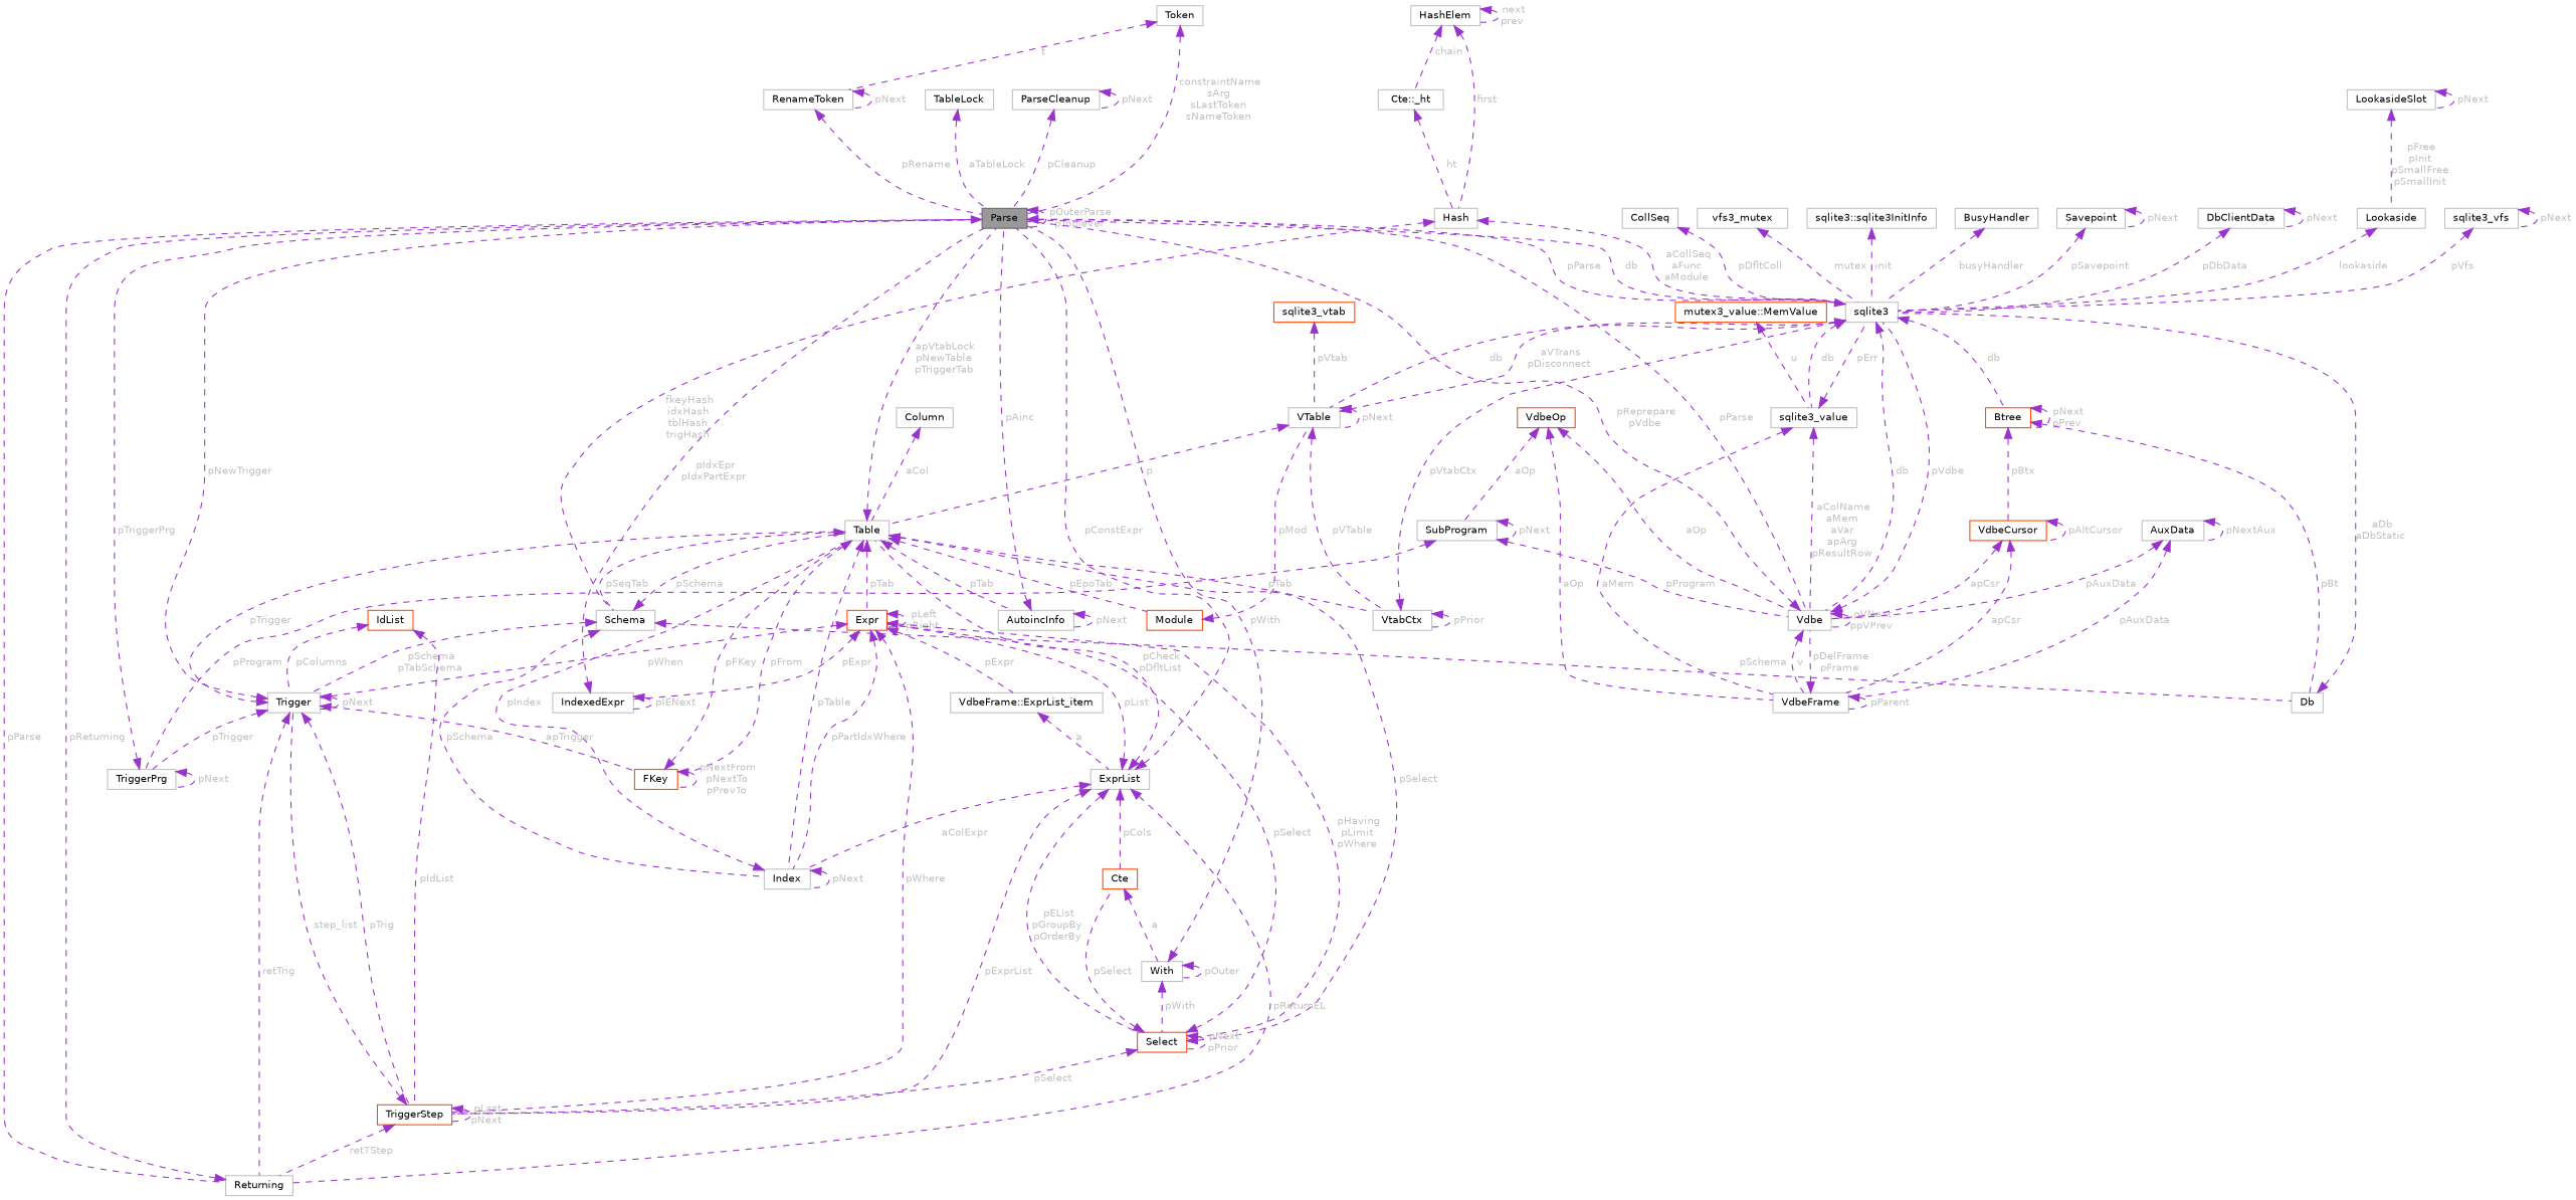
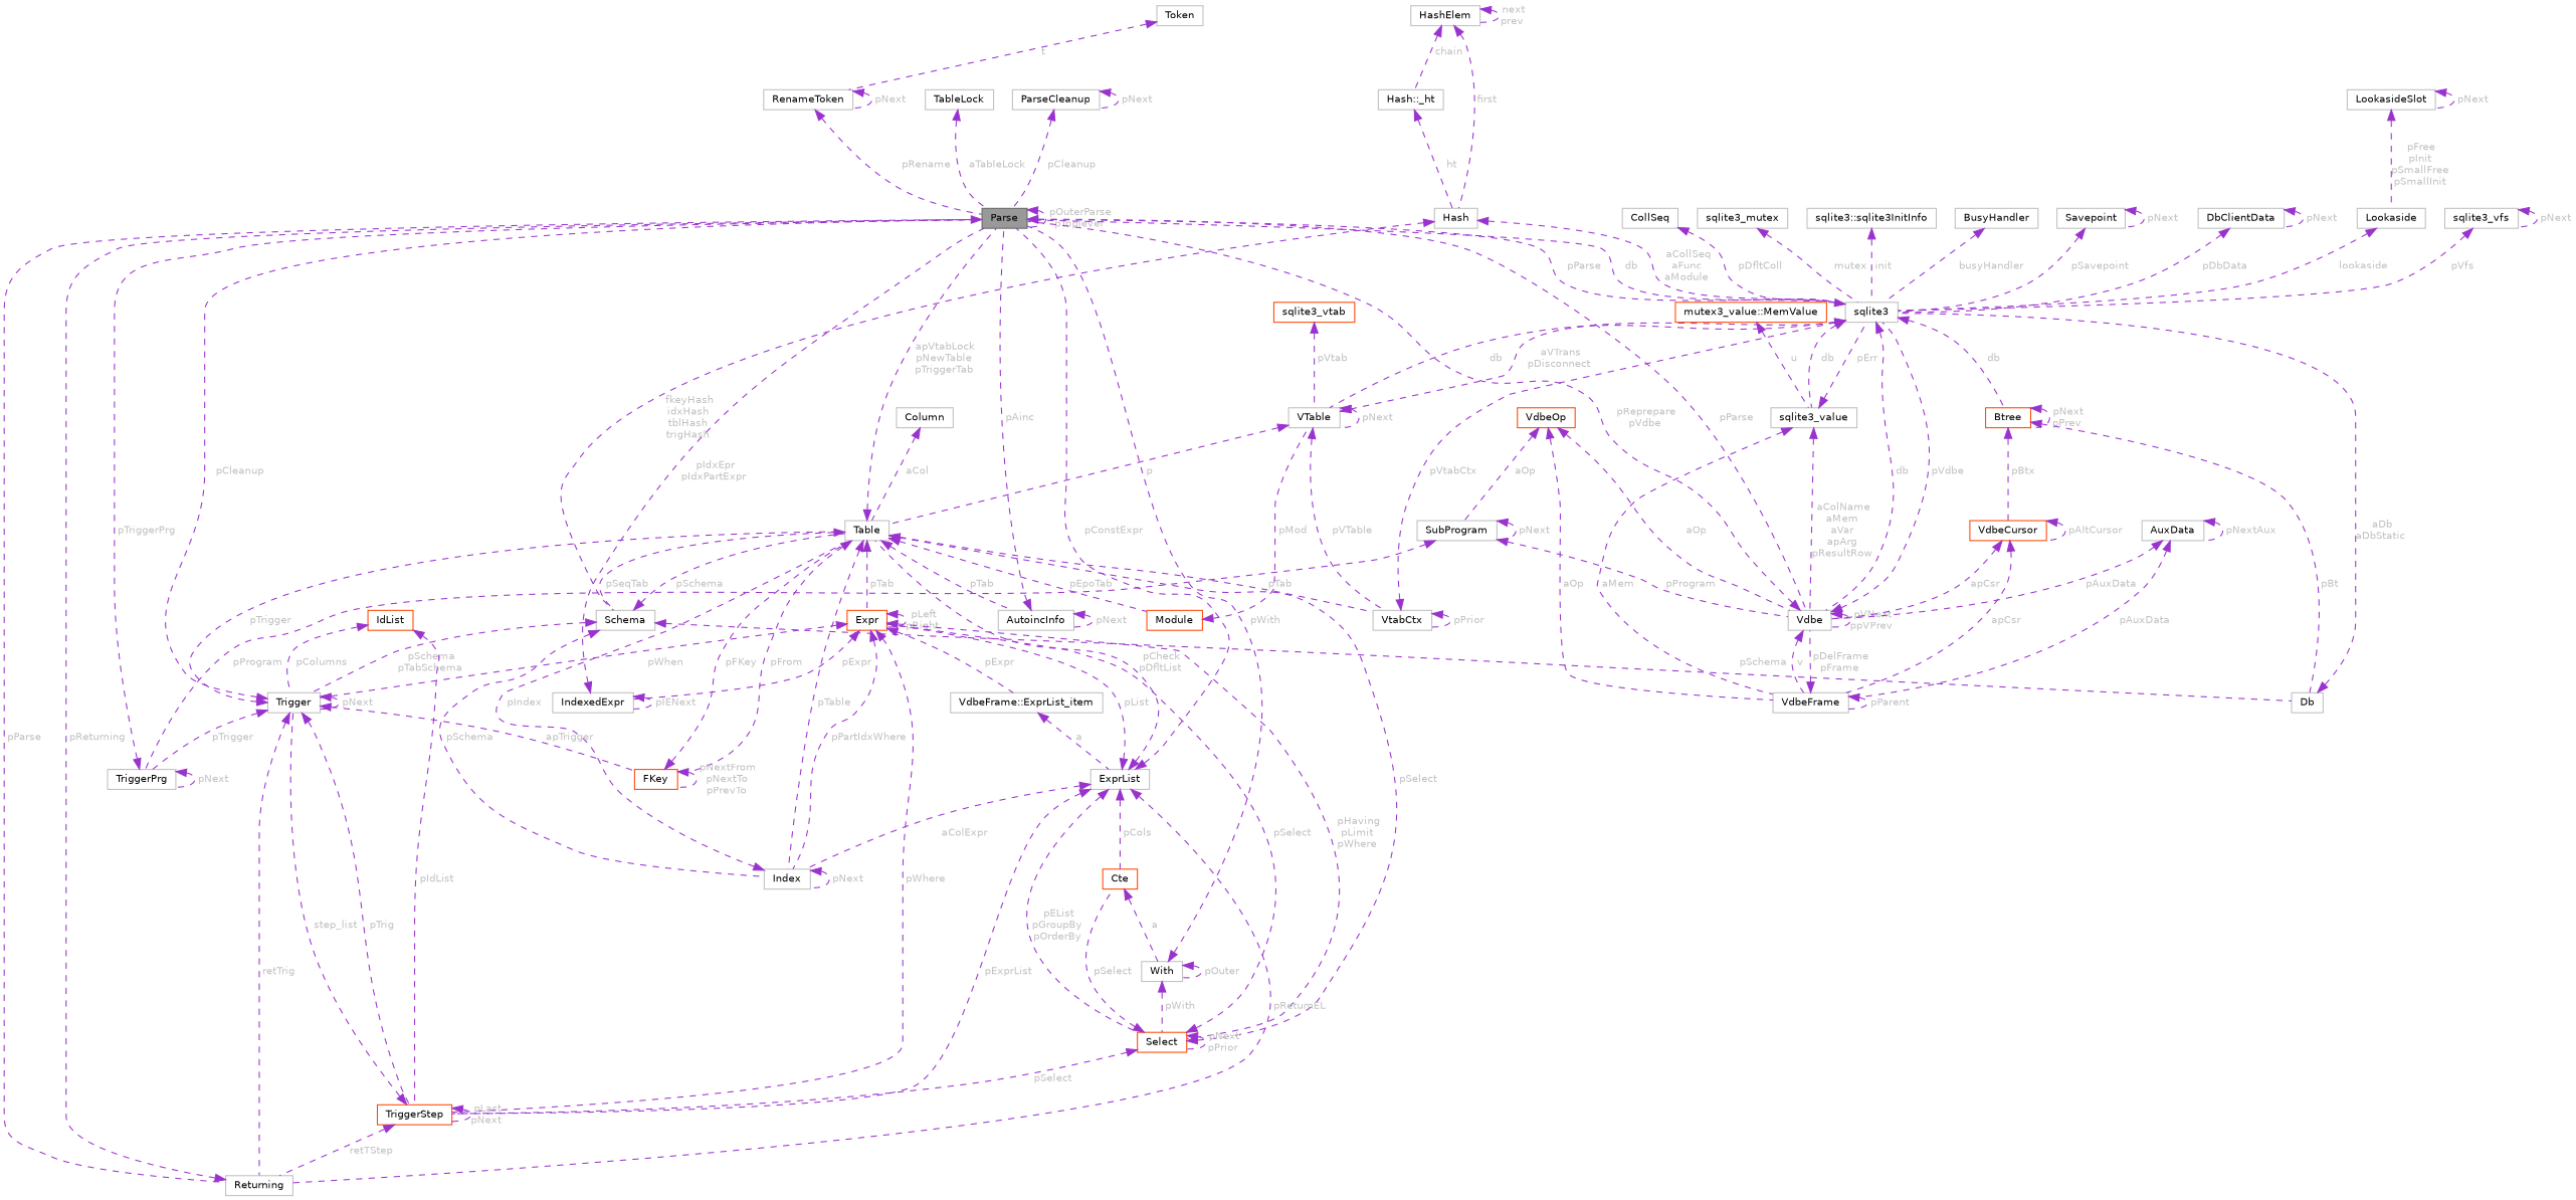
  digraph {
    node [color=grey75 fillcolor=white fontname=Helvetica fontsize=10 shape=box style=filled]
    edge [color=darkorchid3 dir=back fontcolor=grey fontname=Helvetica fontsize=10 labelfontname=Helvetica labelfontsize=10 style=dashed]
    n1 [color=gray40 fillcolor=grey60 fontcolor=black height=0.2 label=Parse width=0.4]
    n2 [height=0.2 label=sqlite3 width=0.4]
    n3 [height=0.2 label=Vdbe width=0.4]
    n4 [height=0.2 label=Returning width=0.4]
    n5 [height=0.2 label=sqlite3_value width=0.4]
    n6 [color=orangered height=0.2 label=Btree width=0.4]
    n7 [height=0.2 label=VTable width=0.4]
    n8 [height=0.2 label=VdbeFrame width=0.4]
    n9 [color=orangered height=0.2 label=VdbeCursor width=0.4]
    n10 [height=0.2 label=Db width=0.4]
    n11 [height=0.2 label=Table width=0.4]
    n12 [height=0.2 label=VtabCtx width=0.4]
    n13 [height=0.2 label=sqlite3_vfs width=0.4]
    n14 [color=orangered height=0.2 label="mutex3_value::MemValue" width=0.4]
    n15 [color=orangered height=0.2 label=VdbeOp width=0.4]
    n16 [height=0.2 label=SubProgram width=0.4]
    n17 [height=0.2 label=TriggerPrg width=0.4]
    n18 [height=0.2 label=AuxData width=0.4]
    n19 [height=0.2 label=CollSeq width=0.4]
-   n20 [height=0.2 label=vfs3_mutex width=0.4]
+   n20 [height=0.2 label=sqlite3_mutex width=0.4]
    n21 [height=0.2 label=Schema width=0.4]
    n22 [height=0.2 label=Index width=0.4]
    n23 [height=0.2 label=Trigger width=0.4]
    n24 [color=orangered height=0.2 label=Expr width=0.4]
    n25 [color=orangered height=0.2 label=FKey width=0.4]
    n26 [color=orangered height=0.2 label=Module width=0.4]
    n27 [height=0.2 label=AutoincInfo width=0.4]
    n28 [color=orangered height=0.2 label=TriggerStep width=0.4]
    n29 [height=0.2 label=Hash width=0.4]
    n30 [height=0.2 label=HashElem width=0.4]
-   n31 [height=0.2 label="Cte::_ht" width=0.4]
+   n31 [height=0.2 label="Hash::_ht" width=0.4]
    n32 [height=0.2 label="VdbeFrame::ExprList_item" width=0.4]
    n33 [color=orangered height=0.2 label=Select width=0.4]
    n34 [height=0.2 label=IndexedExpr width=0.4]
    n35 [height=0.2 label=Column width=0.4]
    n36 [height=0.2 label=ExprList width=0.4]
    n37 [color=orangered height=0.2 label=Cte width=0.4]
    n38 [height=0.2 label=With width=0.4]
    n39 [color=orangered height=0.2 label=IdList width=0.4]
    n40 [color=orangered height=0.2 label=sqlite3_vtab width=0.4]
    n41 [height=0.2 label="sqlite3::sqlite3InitInfo" width=0.4]
    n42 [height=0.2 label=Lookaside width=0.4]
    n43 [height=0.2 label=LookasideSlot width=0.4]
    n44 [height=0.2 label=BusyHandler width=0.4]
    n45 [height=0.2 label=Savepoint width=0.4]
    n46 [height=0.2 label=DbClientData width=0.4]
    n47 [height=0.2 label=TableLock width=0.4]
    n48 [height=0.2 label=ParseCleanup width=0.4]
    n49 [height=0.2 label=Token width=0.4]
    n50 [height=0.2 label=RenameToken width=0.4]
    n1 -> n1 [label=" pOuterParse\npToplevel"]
    n1 -> n2 [label=" pParse"]
    n1 -> n3 [label=" pParse"]
    n1 -> n4 [label=" pParse"]
    n2 -> n1 [label=" db"]
    n2 -> n3 [label=" db"]
    n2 -> n5 [label=" db"]
    n2 -> n6 [label=" db"]
    n2 -> n7 [label=" db"]
    n3 -> n1 [label=" pReprepare\npVdbe"]
    n3 -> n2 [label=" pVdbe"]
    n3 -> n3 [label=" pVNext\nppVPrev"]
    n3 -> n8 [label=" v"]
    n4 -> n1 [label=" pReturning"]
    n5 -> n2 [label=" pErr"]
    n5 -> n3 [label=" aColName\naMem\naVar\napArg\npResultRow"]
    n5 -> n8 [label=" aMem"]
    n6 -> n6 [label=" pNext\npPrev"]
    n6 -> n9 [label=" pBtx"]
    n6 -> n10 [label=" pBt"]
    n7 -> n2 [label=" aVTrans\npDisconnect"]
    n7 -> n7 [label=" pNext"]
    n7 -> n11 [label=" p"]
    n7 -> n12 [label=" pVTable"]
    n8 -> n3 [label=" pDelFrame\npFrame"]
    n8 -> n8 [label=" pParent"]
    n9 -> n3 [label=" apCsr"]
    n9 -> n8 [label=" apCsr"]
    n9 -> n9 [label=" pAltCursor"]
    n10 -> n2 [label=" aDb\naDbStatic"]
    n11 -> n1 [label=" apVtabLock\npNewTable\npTriggerTab"]
    n11 -> n12 [label=" pTab"]
    n11 -> n21 [label=" pSeqTab"]
    n11 -> n22 [label=" pTable"]
    n11 -> n24 [label=" pTab"]
    n11 -> n25 [label=" pFrom"]
    n11 -> n26 [label=" pEpoTab"]
    n11 -> n27 [label=" pTab"]
    n12 -> n2 [label=" pVtabCtx"]
    n12 -> n12 [label=" pPrior"]
    n13 -> n2 [label=" pVfs"]
    n13 -> n13 [label=" pNext"]
    n14 -> n5 [label=" u"]
    n15 -> n3 [label=" aOp"]
    n15 -> n8 [label=" aOp"]
    n15 -> n16 [label=" aOp"]
    n16 -> n3 [label=" pProgram"]
    n16 -> n16 [label=" pNext"]
    n16 -> n17 [label=" pProgram"]
    n17 -> n1 [label=" pTriggerPrg"]
    n17 -> n17 [label=" pNext"]
    n18 -> n3 [label=" pAuxData"]
    n18 -> n8 [label=" pAuxData"]
    n18 -> n18 [label=" pNextAux"]
    n19 -> n2 [label=" pDfltColl"]
    n20 -> n2 [label=" mutex"]
    n21 -> n10 [label=" pSchema"]
    n21 -> n11 [label=" pSchema"]
    n21 -> n22 [label=" pSchema"]
    n21 -> n23 [label=" pSchema\npTabSchema"]
    n22 -> n11 [label=" pIndex"]
    n22 -> n22 [label=" pNext"]
-   n23 -> n1 [label=" pNewTrigger"]
+   n23 -> n1 [label=" pCleanup"]
    n23 -> n4 [label=" retTrig"]
    n23 -> n11 [label=" pTrigger"]
    n23 -> n17 [label=" pTrigger"]
    n23 -> n23 [label=" pNext"]
    n23 -> n25 [label=" apTrigger"]
    n23 -> n28 [label=" pTrig"]
    n24 -> n22 [label=" pPartIdxWhere"]
    n24 -> n23 [label=" pWhen"]
    n24 -> n24 [label=" pLeft\npRight"]
    n24 -> n28 [label=" pWhere"]
    n24 -> n32 [label=" pExpr"]
    n24 -> n33 [label=" pHaving\npLimit\npWhere"]
    n24 -> n34 [label=" pExpr"]
    n25 -> n11 [label=" pFKey"]
    n25 -> n25 [label=" pNextFrom\npNextTo\npPrevTo"]
    n26 -> n7 [label=" pMod"]
    n27 -> n1 [label=" pAinc"]
    n27 -> n27 [label=" pNext"]
    n28 -> n4 [label=" retTStep"]
    n28 -> n23 [label=" step_list"]
    n28 -> n28 [label=" pLast\npNext"]
    n29 -> n2 [label=" aCollSeq\naFunc\naModule"]
    n29 -> n21 [label=" fkeyHash\nidxHash\ntblHash\ntrigHash"]
    n30 -> n29 [label=" first"]
    n30 -> n30 [label=" next\nprev"]
    n30 -> n31 [label=" chain"]
    n31 -> n29 [label=" ht"]
    n32 -> n36 [label=" a"]
    n33 -> n11 [label=" pSelect"]
    n33 -> n24 [label=" pSelect"]
    n33 -> n28 [label=" pSelect"]
    n33 -> n33 [label=" pNext\npPrior"]
    n33 -> n37 [label=" pSelect"]
    n34 -> n1 [label=" pIdxEpr\npIdxPartExpr"]
    n34 -> n34 [label=" pIENext"]
    n35 -> n11 [label=" aCol"]
    n36 -> n1 [label=" pConstExpr"]
    n36 -> n4 [label=" pReturnEL"]
    n36 -> n11 [label=" pCheck\npDfltList"]
    n36 -> n22 [label=" aColExpr"]
    n36 -> n24 [label=" pList"]
    n36 -> n28 [label=" pExprList"]
    n36 -> n33 [label=" pEList\npGroupBy\npOrderBy"]
    n36 -> n37 [label=" pCols"]
    n37 -> n38 [label=" a"]
    n38 -> n1 [label=" pWith"]
    n38 -> n33 [label=" pWith"]
    n38 -> n38 [label=" pOuter"]
    n39 -> n23 [label=" pColumns"]
    n39 -> n28 [label=" pIdList"]
    n40 -> n7 [label=" pVtab"]
    n41 -> n2 [label=" init"]
    n42 -> n2 [label=" lookaside"]
    n43 -> n42 [label=" pFree\npInit\npSmallFree\npSmallInit"]
    n43 -> n43 [label=" pNext"]
    n44 -> n2 [label=" busyHandler"]
    n45 -> n2 [label=" pSavepoint"]
    n45 -> n45 [label=" pNext"]
    n46 -> n2 [label=" pDbData"]
    n46 -> n46 [label=" pNext"]
    n47 -> n1 [label=" aTableLock"]
    n48 -> n1 [label=" pCleanup"]
    n48 -> n48 [label=" pNext"]
-   n49 -> n1 [label=" constraintName\nsArg\nsLastToken\nsNameToken"]
    n49 -> n50 [label=" t"]
    n50 -> n1 [label=" pRename"]
    n50 -> n50 [label=" pNext"]
  }
